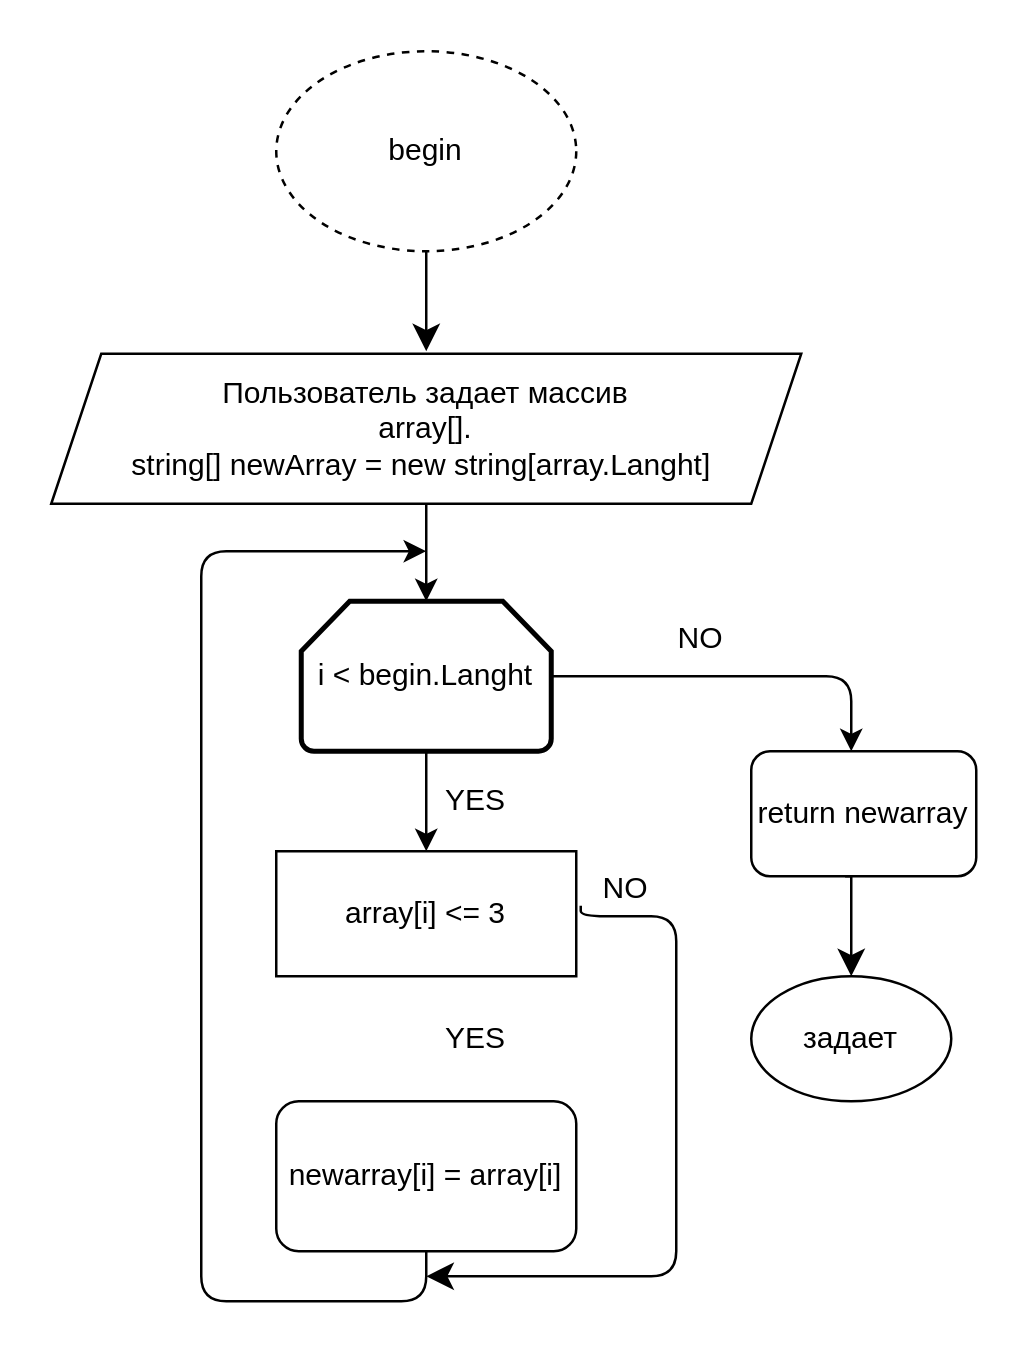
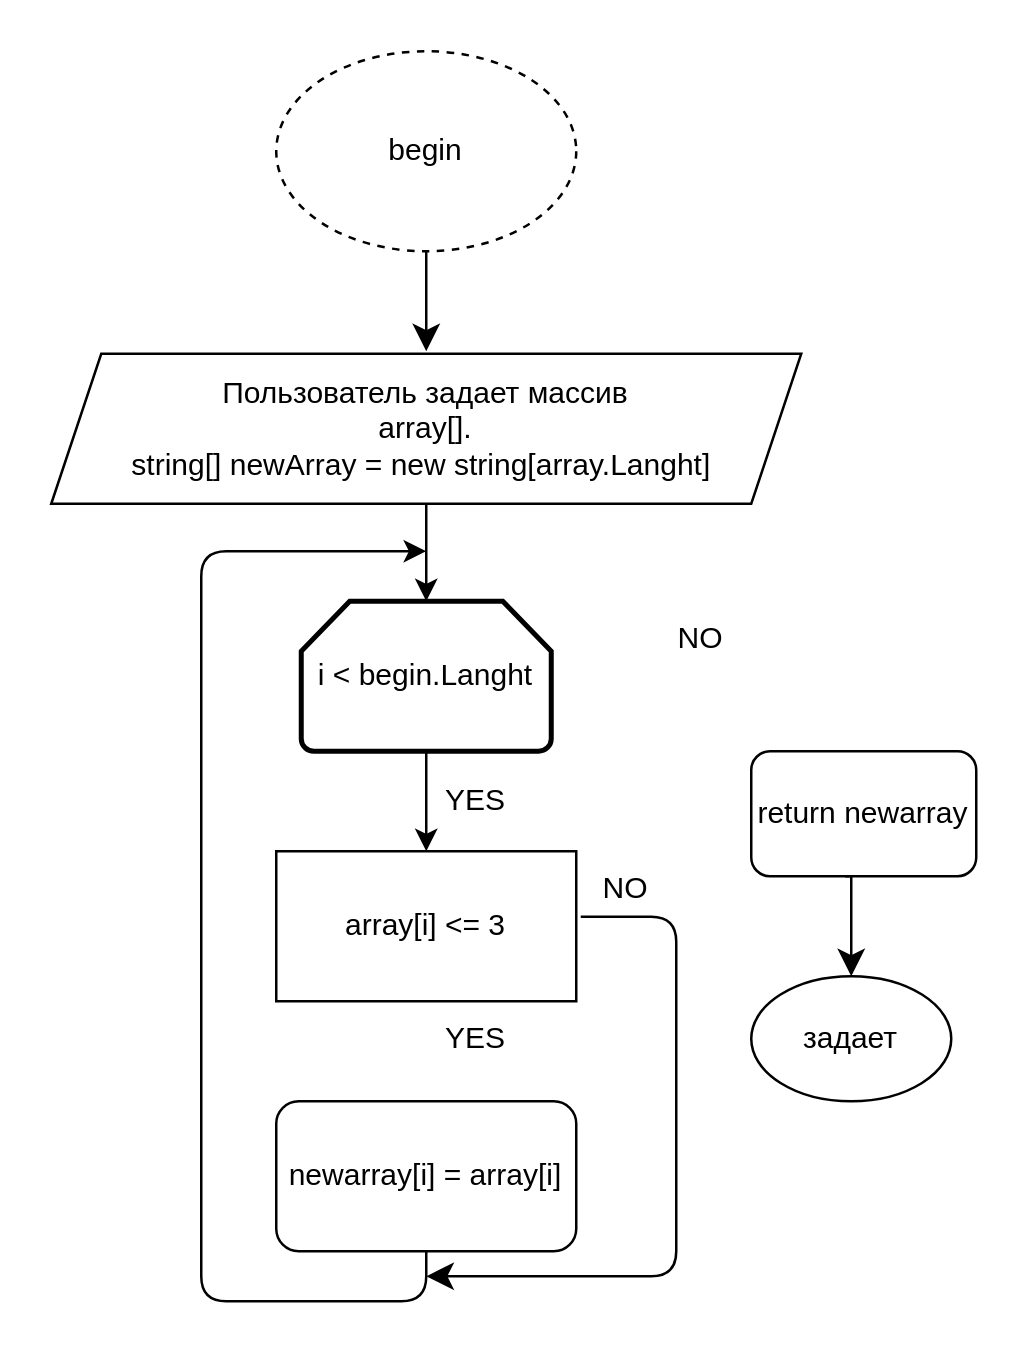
  <mxCell id="0" />
  <mxCell id="1" parent="0" />
  <mxCell id="2" value="&lt;font style=&quot;vertical-align: inherit;&quot;&gt;&lt;font style=&quot;vertical-align: inherit;&quot;&gt;begin&lt;/font&gt;&lt;/font&gt;" style="ellipse;whiteSpace=wrap;html=1;dashed=1;" vertex="1" parent="1"><mxGeometry x="110" y="20" width="120" height="80" as="geometry" /></mxCell>
  <mxCell id="3" style="edgeStyle=orthogonalEdgeStyle;rounded=0;orthogonalLoop=1;jettySize=auto;html=1;exitX=0.5;exitY=1;exitDx=0;exitDy=0;entryX=0.5;entryY=0;entryDx=0;entryDy=0;entryPerimeter=0;" edge="1" parent="1" source="4" target="7"><mxGeometry relative="1" as="geometry" /></mxCell>
  <mxCell id="4" value="&lt;font style=&quot;vertical-align: inherit;&quot;&gt;&lt;font style=&quot;vertical-align: inherit;&quot;&gt;&lt;font style=&quot;vertical-align: inherit;&quot;&gt;&lt;font style=&quot;vertical-align: inherit;&quot;&gt;&lt;font style=&quot;vertical-align: inherit;&quot;&gt;&lt;font style=&quot;vertical-align: inherit;&quot;&gt;Пользователь задает массив&lt;/font&gt;&lt;/font&gt;&lt;/font&gt;&lt;/font&gt;&lt;br&gt;&lt;font style=&quot;vertical-align: inherit;&quot;&gt;&lt;font style=&quot;vertical-align: inherit;&quot;&gt;&lt;font style=&quot;vertical-align: inherit;&quot;&gt;&lt;font style=&quot;vertical-align: inherit;&quot;&gt;array[]. &lt;/font&gt;&lt;/font&gt;&lt;/font&gt;&lt;/font&gt;&lt;br&gt;&lt;font style=&quot;vertical-align: inherit;&quot;&gt;&lt;font style=&quot;vertical-align: inherit;&quot;&gt;&lt;font style=&quot;vertical-align: inherit;&quot;&gt;&lt;font style=&quot;vertical-align: inherit;&quot;&gt;string[] newArray = new string[array.Langht]&amp;nbsp;&lt;/font&gt;&lt;/font&gt;&lt;/font&gt;&lt;/font&gt;&lt;br&gt;&lt;/font&gt;&lt;/font&gt;" style="shape=parallelogram;perimeter=parallelogramPerimeter;whiteSpace=wrap;html=1;fixedSize=1;" vertex="1" parent="1"><mxGeometry x="20" y="141" width="300" height="60" as="geometry" /></mxCell>
  <mxCell id="5" value="" style="edgeStyle=orthogonalEdgeStyle;rounded=1;orthogonalLoop=1;jettySize=auto;html=1;exitX=0.5;exitY=1;exitDx=0;exitDy=0;" edge="1" parent="1" source="10"><mxGeometry relative="1" as="geometry"><mxPoint x="-9.996" y="299.999" as="sourcePoint" /><mxPoint x="170" y="220" as="targetPoint" /><Array as="points"><mxPoint x="170" y="520" /><mxPoint x="80" y="520" /><mxPoint x="80" y="220" /></Array></mxGeometry></mxCell>
- <mxCell id="6" style="edgeStyle=orthogonalEdgeStyle;rounded=1;orthogonalLoop=1;jettySize=auto;html=1;exitX=1;exitY=0.5;exitDx=0;exitDy=0;exitPerimeter=0;" edge="1" parent="1" source="7" target="11"><mxGeometry relative="1" as="geometry"><mxPoint x="380" y="300" as="targetPoint" /><Array as="points"><mxPoint x="340" y="270" /></Array></mxGeometry></mxCell>
  <mxCell id="7" value="&lt;font style=&quot;vertical-align: inherit;&quot;&gt;&lt;font style=&quot;vertical-align: inherit;&quot;&gt;i &amp;lt; begin.Langht&lt;/font&gt;&lt;/font&gt;" style="strokeWidth=2;html=1;shape=mxgraph.flowchart.loop_limit;whiteSpace=wrap;direction=east;" vertex="1" parent="1"><mxGeometry x="120" y="240" width="100" height="60" as="geometry" /></mxCell>
- <mxCell id="8" value="&lt;font style=&quot;vertical-align: inherit;&quot;&gt;&lt;font style=&quot;vertical-align: inherit;&quot;&gt;аrray[i] &amp;lt;= 3&lt;/font&gt;&lt;/font&gt;" style="rounded=0;whiteSpace=wrap;html=1;" vertex="1" parent="1"><mxGeometry x="110" y="340" width="120" height="50" as="geometry" /></mxCell>
+ <mxCell id="8" value="&lt;font style=&quot;vertical-align: inherit;&quot;&gt;&lt;font style=&quot;vertical-align: inherit;&quot;&gt;аrray[i] &amp;lt;= 3&lt;/font&gt;&lt;/font&gt;" style="rounded=0;whiteSpace=wrap;html=1;" vertex="1" parent="1"><mxGeometry x="110" y="340" width="120" height="60" as="geometry" /></mxCell>
  <mxCell id="9" value="" style="endArrow=classic;html=1;rounded=0;exitX=0.5;exitY=1;exitDx=0;exitDy=0;exitPerimeter=0;entryX=0.5;entryY=0;entryDx=0;entryDy=0;" edge="1" parent="1" source="7" target="8"><mxGeometry width="50" height="50" relative="1" as="geometry"><mxPoint x="280" y="270" as="sourcePoint" /><mxPoint x="330" y="220" as="targetPoint" /></mxGeometry></mxCell>
  <mxCell id="10" value="&lt;font style=&quot;vertical-align: inherit;&quot;&gt;&lt;font style=&quot;vertical-align: inherit;&quot;&gt;newarray[i] = array[i]&lt;/font&gt;&lt;/font&gt;" style="rounded=1;whiteSpace=wrap;html=1;" vertex="1" parent="1"><mxGeometry x="110" y="440" width="120" height="60" as="geometry" /></mxCell>
  <mxCell id="11" value="&lt;font style=&quot;vertical-align: inherit;&quot;&gt;&lt;font style=&quot;vertical-align: inherit;&quot;&gt;return newarray&lt;/font&gt;&lt;/font&gt;" style="rounded=1;whiteSpace=wrap;html=1;" vertex="1" parent="1"><mxGeometry x="300" y="300" width="90" height="50" as="geometry" /></mxCell>
  <mxCell id="12" value="" style="edgeStyle=segmentEdgeStyle;endArrow=classic;html=1;curved=0;rounded=0;endSize=8;startSize=8;sourcePerimeterSpacing=0;targetPerimeterSpacing=0;exitX=0.417;exitY=1;exitDx=0;exitDy=0;exitPerimeter=0;entryX=0.5;entryY=0;entryDx=0;entryDy=0;" edge="1" parent="1" source="11" target="13"><mxGeometry width="100" relative="1" as="geometry"><mxPoint x="300" y="370" as="sourcePoint" /><mxPoint x="380" y="390" as="targetPoint" /><Array as="points"><mxPoint x="340" y="350" /></Array></mxGeometry></mxCell>
  <mxCell id="13" value="&lt;font style=&quot;vertical-align: inherit;&quot;&gt;&lt;font style=&quot;vertical-align: inherit;&quot;&gt;задает&lt;/font&gt;&lt;/font&gt;" style="ellipse;whiteSpace=wrap;html=1;" vertex="1" parent="1"><mxGeometry x="300" y="390" width="80" height="50" as="geometry" /></mxCell>
  <mxCell id="14" value="&lt;font style=&quot;vertical-align: inherit;&quot;&gt;&lt;font style=&quot;vertical-align: inherit;&quot;&gt;NO&lt;/font&gt;&lt;/font&gt;" style="text;html=1;strokeColor=none;fillColor=none;align=center;verticalAlign=middle;whiteSpace=wrap;rounded=0;" vertex="1" parent="1"><mxGeometry x="260" y="250" width="40" height="10" as="geometry" /></mxCell>
  <mxCell id="15" value="&lt;font style=&quot;vertical-align: inherit;&quot;&gt;&lt;font style=&quot;vertical-align: inherit;&quot;&gt;YES&lt;/font&gt;&lt;/font&gt;" style="text;html=1;strokeColor=none;fillColor=none;align=center;verticalAlign=middle;whiteSpace=wrap;rounded=0;" vertex="1" parent="1"><mxGeometry x="170" y="315" width="40" height="10" as="geometry" /></mxCell>
  <mxCell id="16" value="&lt;font style=&quot;vertical-align: inherit;&quot;&gt;&lt;font style=&quot;vertical-align: inherit;&quot;&gt;YES&lt;/font&gt;&lt;/font&gt;" style="text;html=1;strokeColor=none;fillColor=none;align=center;verticalAlign=middle;whiteSpace=wrap;rounded=0;" vertex="1" parent="1"><mxGeometry x="170" y="410" width="40" height="10" as="geometry" /></mxCell>
  <mxCell id="17" value="" style="edgeStyle=segmentEdgeStyle;endArrow=classic;html=1;rounded=1;endSize=8;startSize=8;sourcePerimeterSpacing=0;targetPerimeterSpacing=0;exitX=1.015;exitY=0.436;exitDx=0;exitDy=0;exitPerimeter=0;" edge="1" parent="1" source="8"><mxGeometry width="100" relative="1" as="geometry"><mxPoint x="220" y="420" as="sourcePoint" /><mxPoint x="170" y="510" as="targetPoint" /><Array as="points"><mxPoint x="270" y="366" /><mxPoint x="270" y="510" /></Array></mxGeometry></mxCell>
  <mxCell id="18" value="" style="edgeStyle=segmentEdgeStyle;endArrow=classic;html=1;curved=0;rounded=0;endSize=8;startSize=8;sourcePerimeterSpacing=0;targetPerimeterSpacing=0;exitX=0.5;exitY=1;exitDx=0;exitDy=0;" edge="1" parent="1" source="2"><mxGeometry width="100" relative="1" as="geometry"><mxPoint x="120" y="100" as="sourcePoint" /><mxPoint x="170" y="140" as="targetPoint" /><Array as="points"><mxPoint x="170" y="110" /><mxPoint x="170" y="110" /></Array></mxGeometry></mxCell>
  <mxCell id="19" value="NO" style="text;html=1;strokeColor=none;fillColor=none;align=center;verticalAlign=middle;whiteSpace=wrap;rounded=0;" vertex="1" parent="1"><mxGeometry x="240" y="350" width="20" height="10" as="geometry" /></mxCell>
